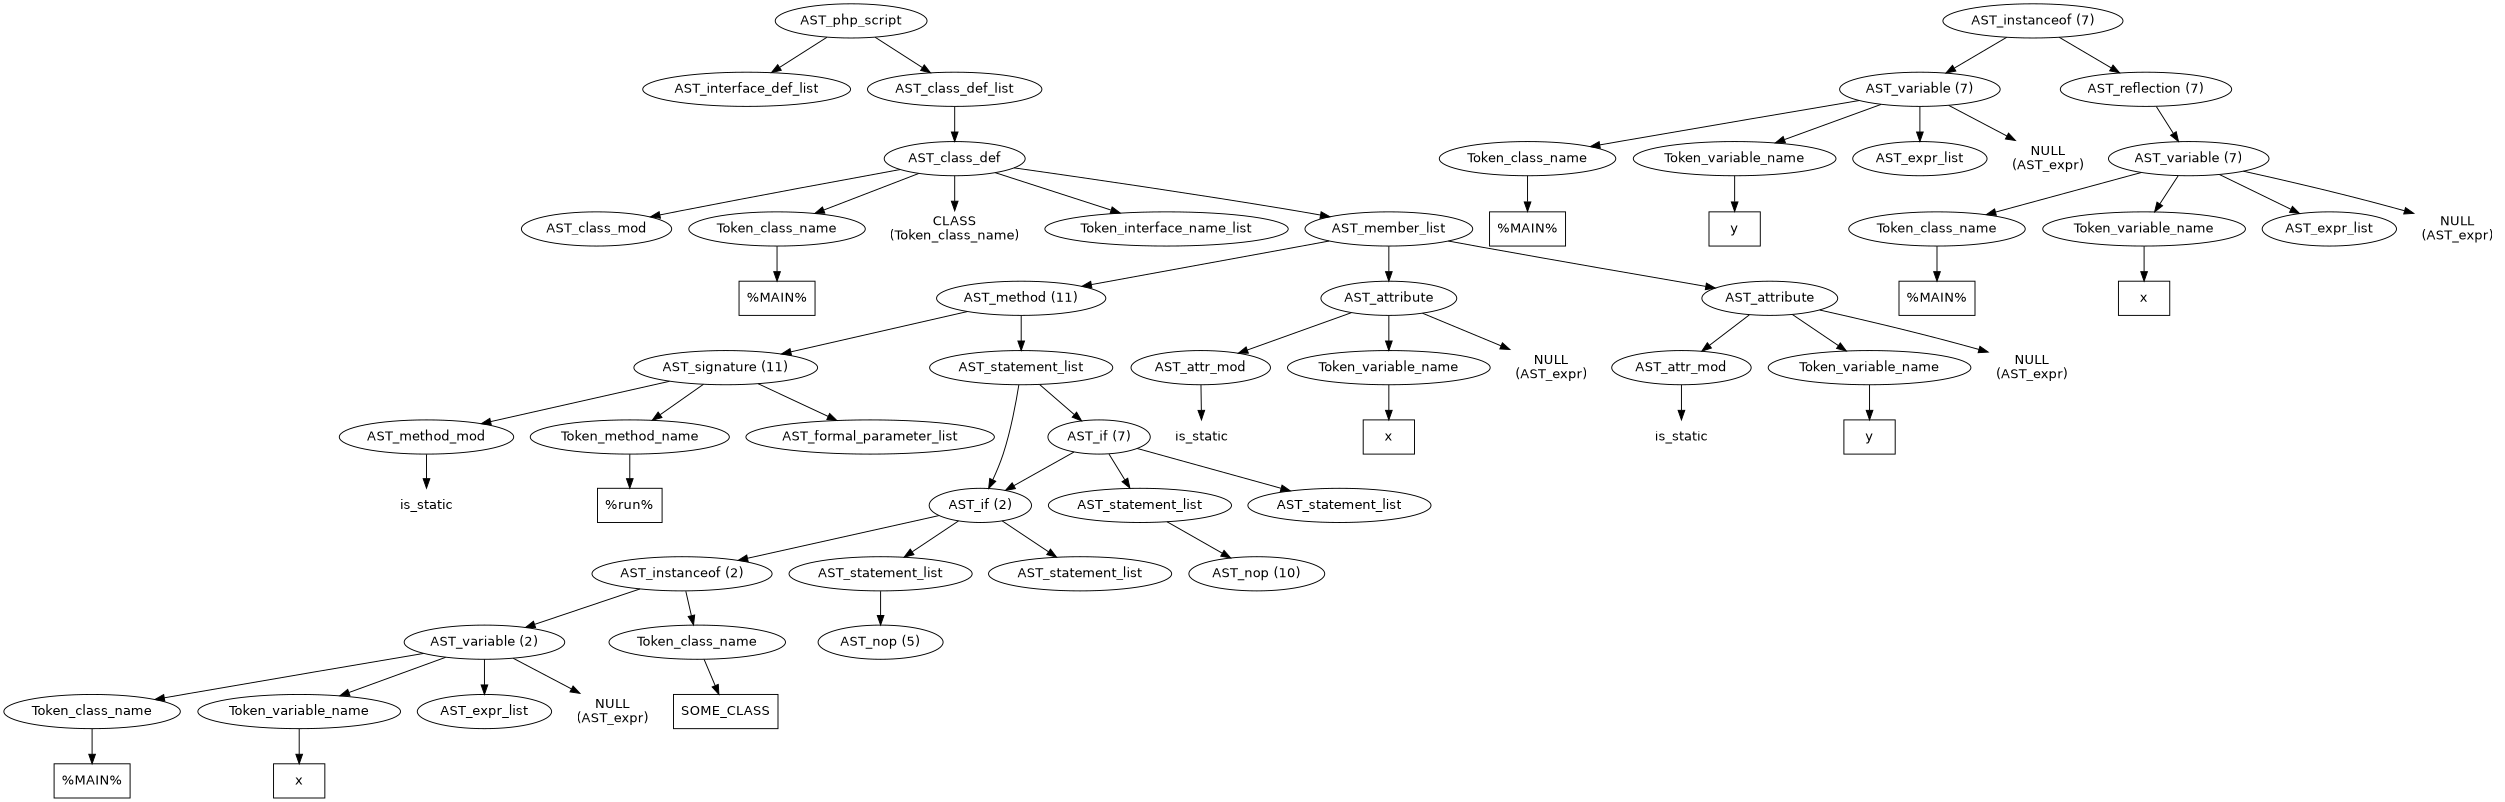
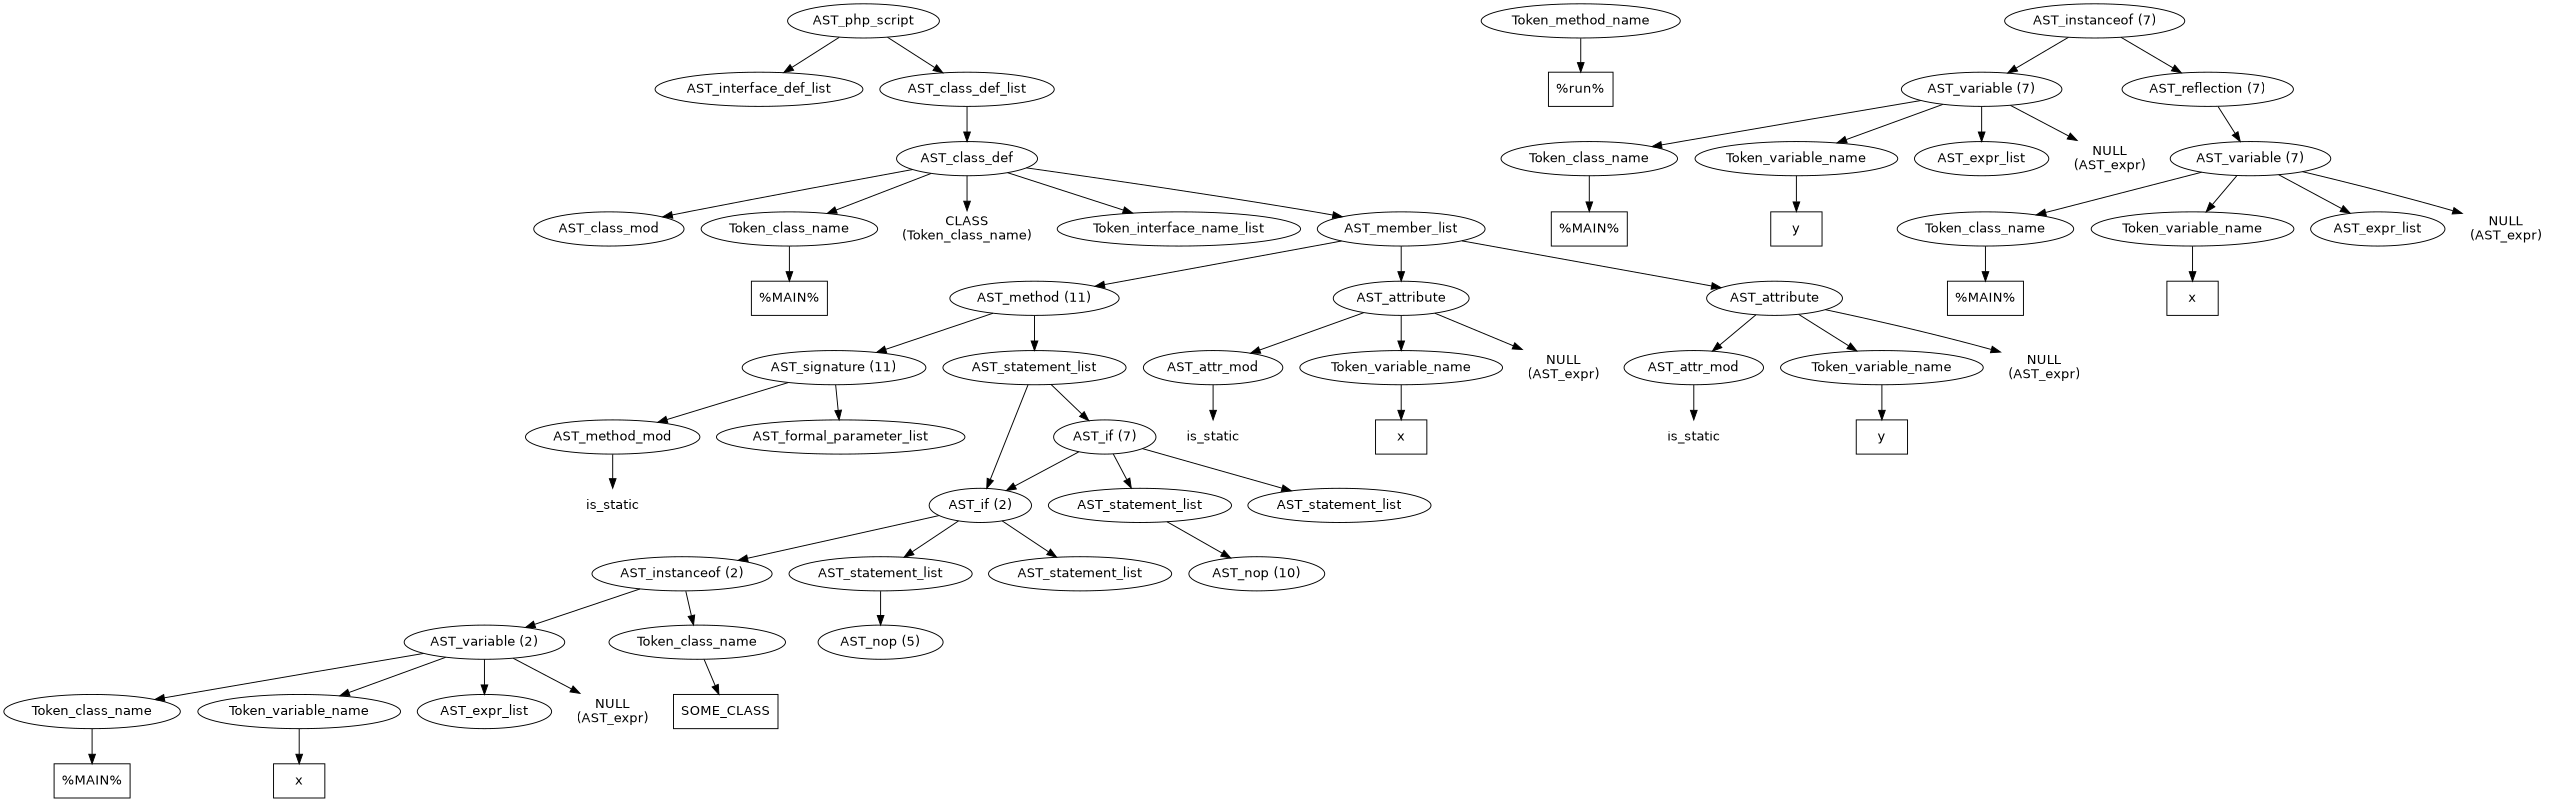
  digraph {
    fontname="DejaVu Sans"
    node [fontname="DejaVu Sans"]
    edge [fontname="DejaVu Sans"]
    n1 [label=AST_php_script]
    n2 [label=AST_interface_def_list]
    n3 [label=AST_class_def_list]
    n4 [label=AST_class_def]
    n5 [label=AST_class_mod]
    n6 [label=Token_class_name]
    n7 [label="CLASS\n(Token_class_name)" shape=plaintext]
    n8 [label=Token_interface_name_list]
    n9 [label=AST_member_list]
    n10 [label="%MAIN%" shape=box]
    n11 [label="AST_method (11)"]
    n12 [label=AST_attribute]
    n13 [label=AST_attribute]
    n14 [label="AST_signature (11)"]
    n15 [label=AST_statement_list]
    n16 [label=AST_attr_mod]
    n17 [label=Token_variable_name]
    n18 [label="NULL\n(AST_expr)" shape=plaintext]
    n19 [label=AST_attr_mod]
    n20 [label=Token_variable_name]
    n21 [label="NULL\n(AST_expr)" shape=plaintext]
    n22 [label=AST_method_mod]
    n23 [label=Token_method_name]
    n24 [label=AST_formal_parameter_list]
    n25 [label="AST_if (2)"]
    n26 [label="AST_if (7)"]
    n27 [label=is_static shape=plaintext]
    n28 [label="%run%" shape=box]
    n29 [label="AST_instanceof (2)"]
    n30 [label=AST_statement_list]
    n31 [label=AST_statement_list]
    n32 [label=AST_statement_list]
    n33 [label=AST_statement_list]
    n34 [label="AST_variable (2)"]
    n35 [label=Token_class_name]
    n36 [label="AST_nop (5)"]
    n37 [label=Token_class_name]
    n38 [label=Token_variable_name]
    n39 [label=AST_expr_list]
    n40 [label="NULL\n(AST_expr)" shape=plaintext]
    n41 [label=SOME_CLASS shape=box]
    n42 [label="%MAIN%" shape=box]
    n43 [label=x shape=box]
    n44 [label="AST_instanceof (7)"]
    n45 [label="AST_variable (7)"]
    n46 [label="AST_reflection (7)"]
    n47 [label="AST_nop (10)"]
    n48 [label=Token_class_name]
    n49 [label=Token_variable_name]
    n50 [label=AST_expr_list]
    n51 [label="NULL\n(AST_expr)" shape=plaintext]
    n52 [label="AST_variable (7)"]
    n53 [label="%MAIN%" shape=box]
    n54 [label=y shape=box]
    n55 [label=Token_class_name]
    n56 [label=Token_variable_name]
    n57 [label=AST_expr_list]
    n58 [label="NULL\n(AST_expr)" shape=plaintext]
    n59 [label="%MAIN%" shape=box]
    n60 [label=x shape=box]
    n61 [label=is_static shape=plaintext]
    n62 [label=x shape=box]
    n63 [label=is_static shape=plaintext]
    n64 [label=y shape=box]
    n1 -> n2
    n1 -> n3
    n3 -> n4
    n4 -> n5
    n4 -> n6
    n4 -> n7
    n4 -> n8
    n4 -> n9
    n6 -> n10
    n9 -> n11
    n9 -> n12
    n9 -> n13
    n11 -> n14
    n11 -> n15
    n12 -> n16
    n12 -> n17
    n12 -> n18
    n13 -> n19
    n13 -> n20
    n13 -> n21
    n14 -> n22
-   n14 -> n23
    n14 -> n24
    n15 -> n25
    n15 -> n26
    n16 -> n61
    n17 -> n62
    n19 -> n63
    n20 -> n64
    n22 -> n27
    n23 -> n28
    n25 -> n29
    n25 -> n30
    n25 -> n31
    n26 -> n25
    n26 -> n32
    n26 -> n33
    n29 -> n34
    n29 -> n35
    n30 -> n36
    n32 -> n47
    n34 -> n37
    n34 -> n38
    n34 -> n39
    n34 -> n40
    n35 -> n41
    n37 -> n42
    n38 -> n43
    n44 -> n45
    n44 -> n46
    n45 -> n48
    n45 -> n49
    n45 -> n50
    n45 -> n51
    n46 -> n52
    n48 -> n53
    n49 -> n54
    n52 -> n55
    n52 -> n56
    n52 -> n57
    n52 -> n58
    n55 -> n59
    n56 -> n60
  }
